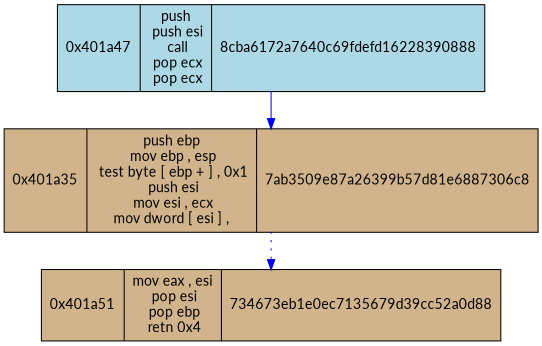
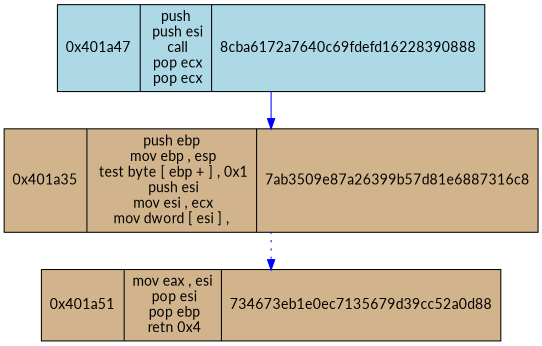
  digraph {
    fontname=Lato
    node [fillcolor=tan fontname=Lato shape=record style=filled]
    edge [color=blue fontname=Lato]
-   n1 [label="0x401a35|  push ebp\n mov ebp ,  esp\n test byte  [ ebp + ] ,  0x1\n push esi\n mov esi ,  ecx\n mov dword  [ esi ] , \n| 7ab3509e87a26399b57d81e6887306c8"]
+   n1 [label="0x401a35|  push ebp\n mov ebp ,  esp\n test byte  [ ebp + ] ,  0x1\n push esi\n mov esi ,  ecx\n mov dword  [ esi ] , \n| 7ab3509e87a26399b57d81e6887316c8"]
    n2 [label="0x401a51|  mov eax ,  esi\n pop esi\n pop ebp\n retn 0x4\n| 734673eb1e0ec7135679d39cc52a0d88"]
    n3 [fillcolor=lightblue label="0x401a47|  push\n push esi\n call\n pop ecx\n pop ecx\n| 8cba6172a7640c69fdefd16228390888"]
    n1 -> n2 [style=dotted]
    n3 -> n1 [style=solid]
  }
